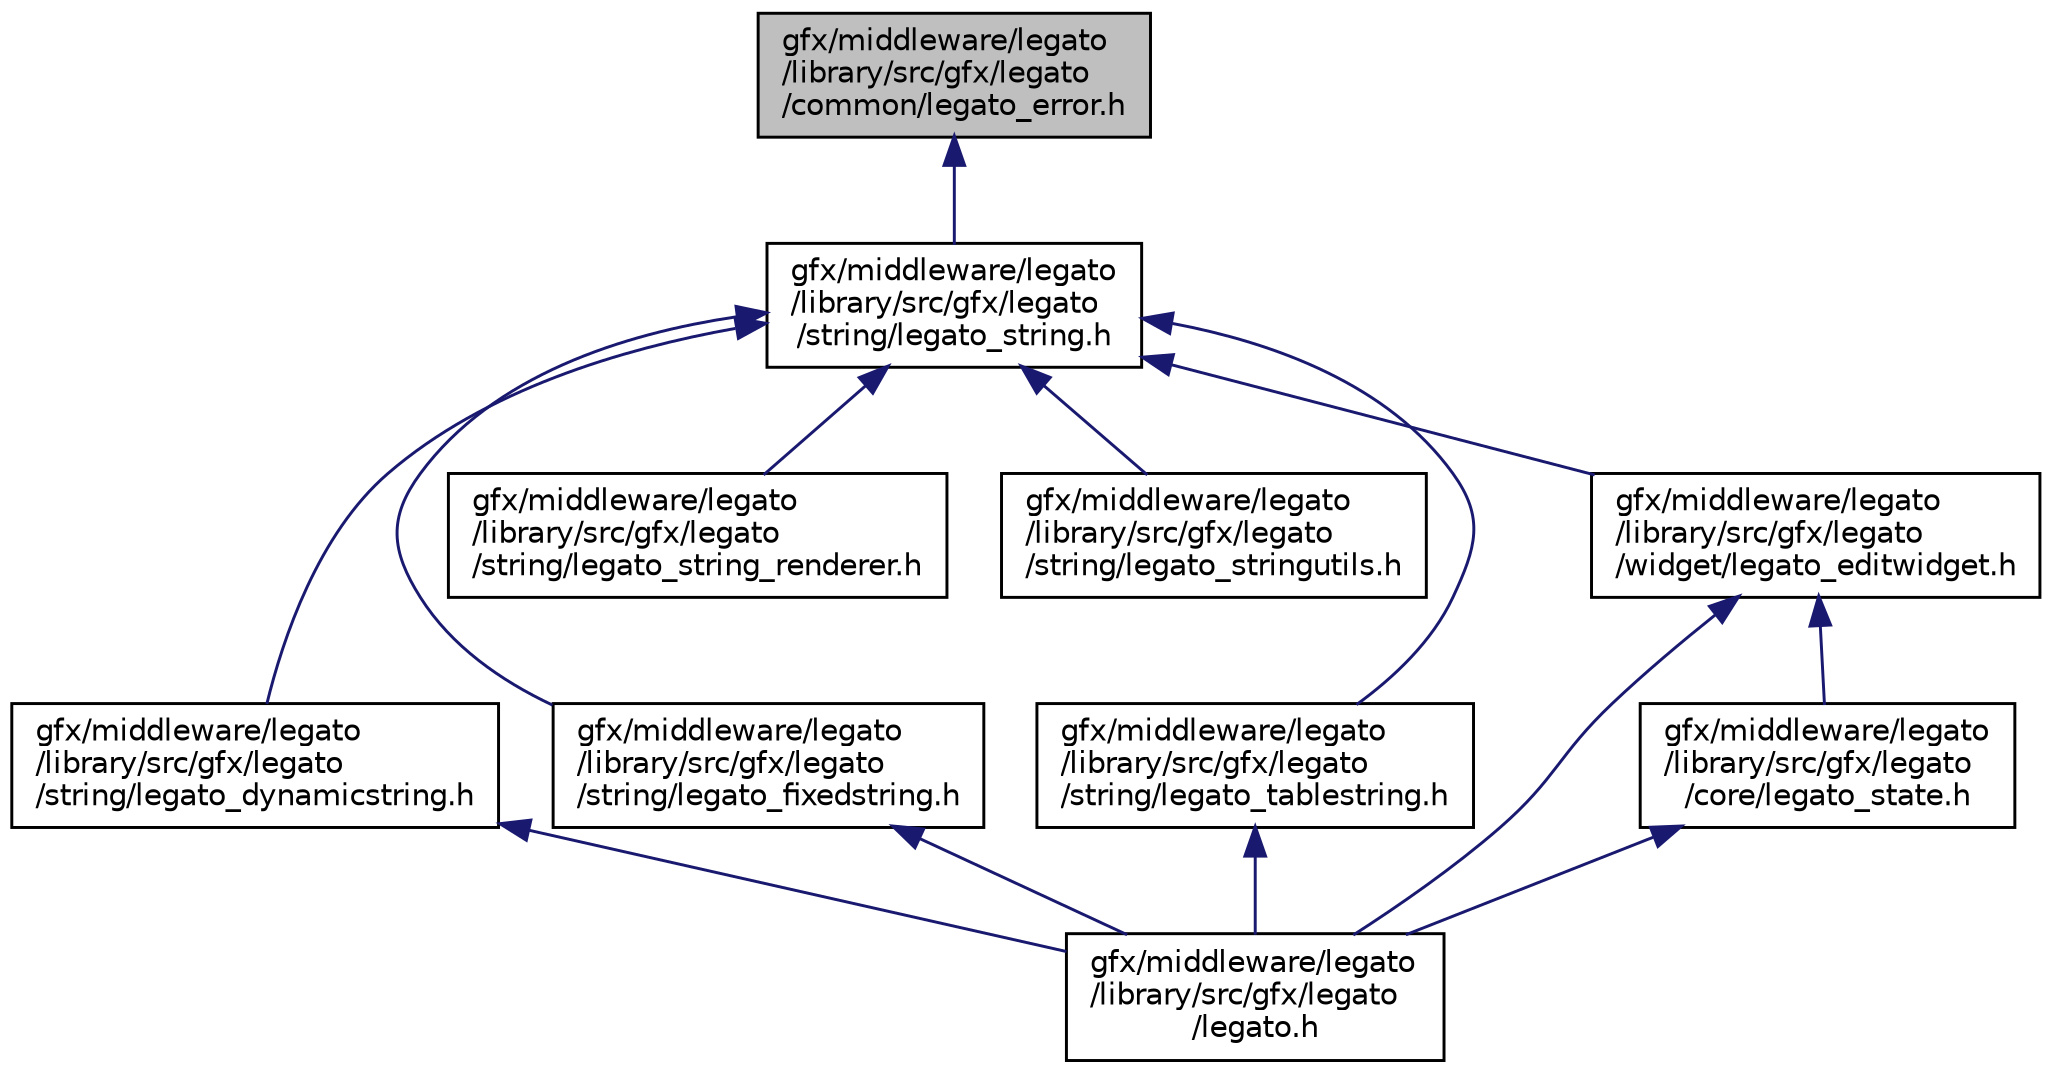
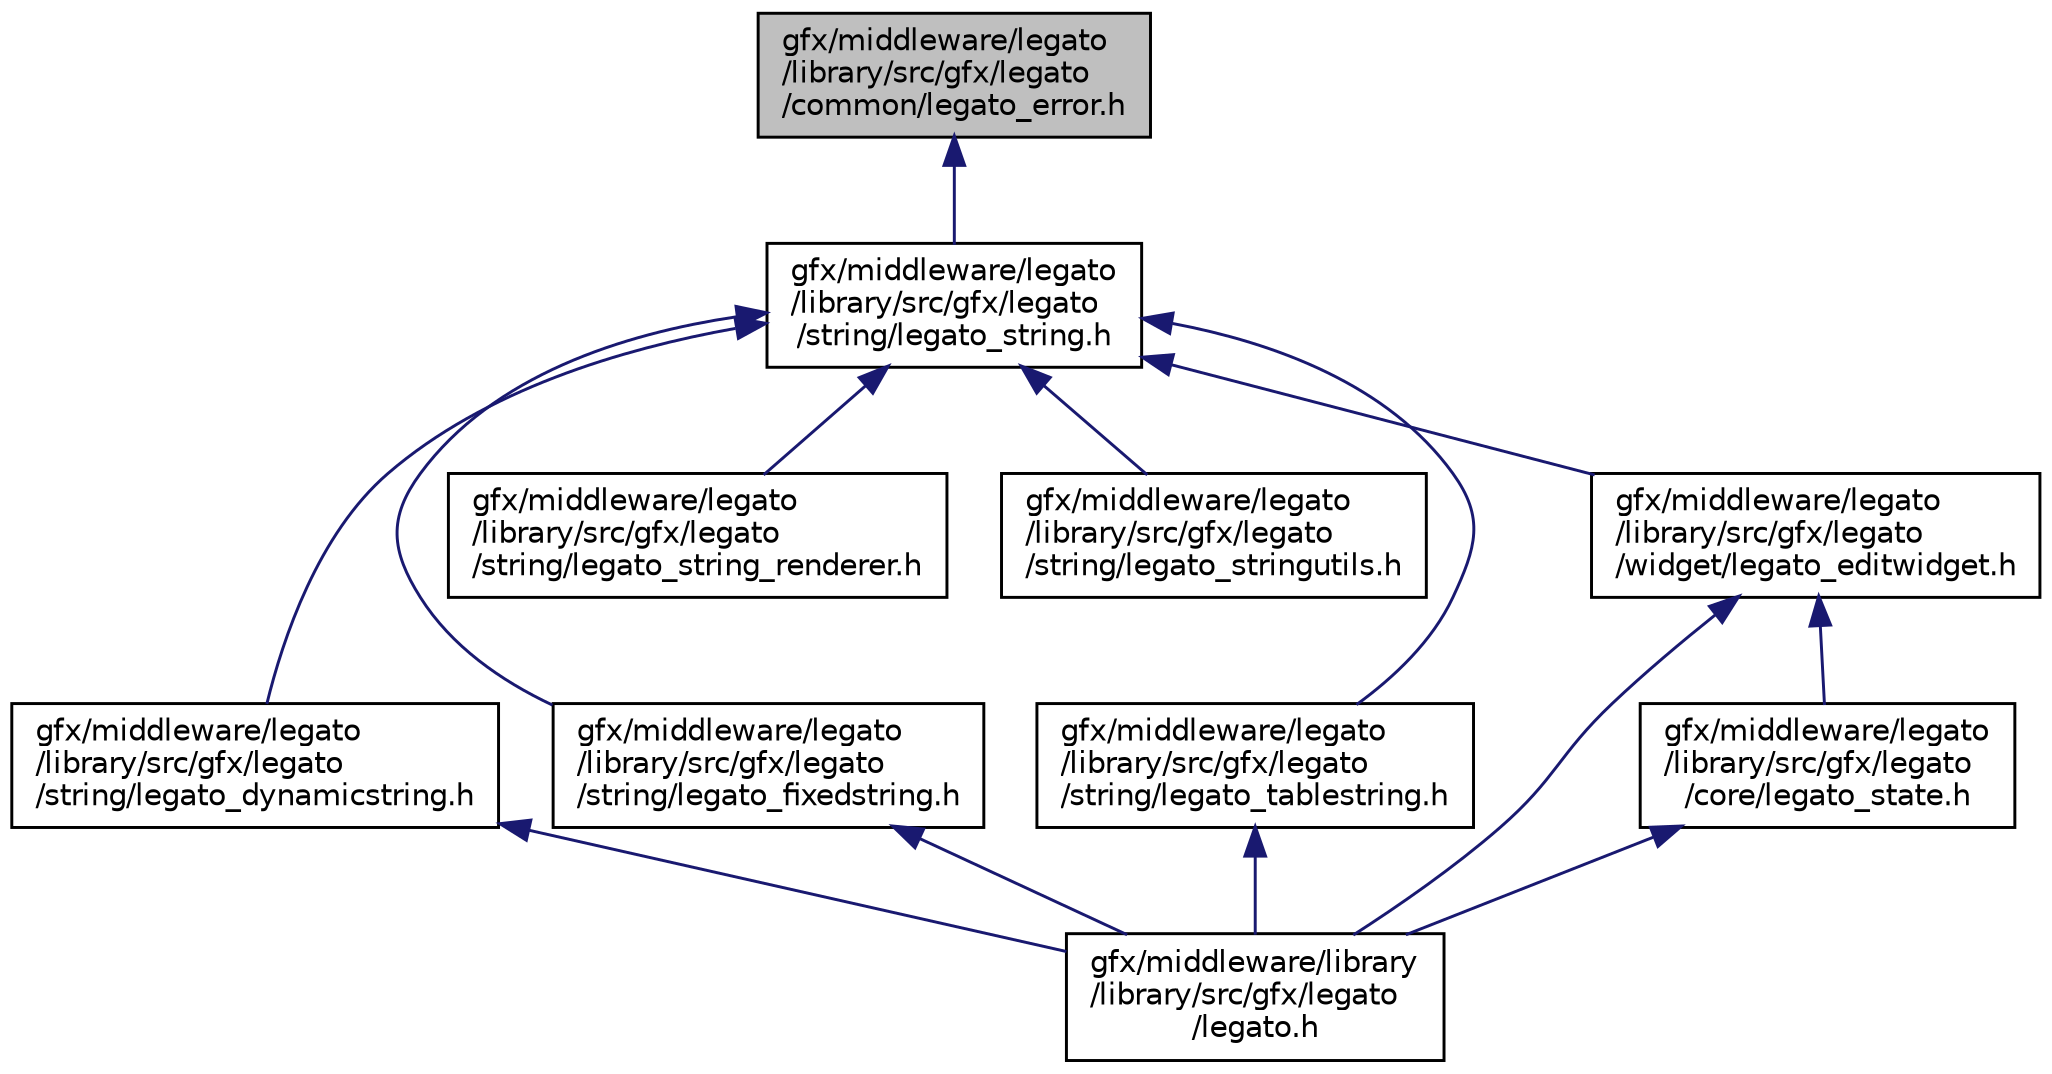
  digraph {
    node [color=black fillcolor=white fontname=Helvetica fontsize=10 shape=record style=filled]
    edge [color=midnightblue dir=back fontname=Helvetica fontsize=10 labelfontname=Helvetica labelfontsize=10 style=solid]
    n1 [fillcolor=grey75 fontcolor=black height=0.2 label="gfx/middleware/legato\l/library/src/gfx/legato\l/common/legato_error.h" width=0.4]
    n2 [height=0.2 label="gfx/middleware/legato\l/library/src/gfx/legato\l/string/legato_string.h" width=0.4]
    n3 [height=0.2 label="gfx/middleware/legato\l/library/src/gfx/legato\l/string/legato_dynamicstring.h" width=0.4]
    n4 [height=0.2 label="gfx/middleware/legato\l/library/src/gfx/legato\l/string/legato_fixedstring.h" width=0.4]
    n5 [height=0.2 label="gfx/middleware/legato\l/library/src/gfx/legato\l/string/legato_string_renderer.h" width=0.4]
    n6 [height=0.2 label="gfx/middleware/legato\l/library/src/gfx/legato\l/string/legato_stringutils.h" width=0.4]
    n7 [height=0.2 label="gfx/middleware/legato\l/library/src/gfx/legato\l/string/legato_tablestring.h" width=0.4]
    n8 [height=0.2 label="gfx/middleware/legato\l/library/src/gfx/legato\l/widget/legato_editwidget.h" width=0.4]
-   n9 [height=0.2 label="gfx/middleware/legato\l/library/src/gfx/legato\l/legato.h" width=0.4]
+   n9 [height=0.2 label="gfx/middleware/library\l/library/src/gfx/legato\l/legato.h" width=0.4]
    n10 [height=0.2 label="gfx/middleware/legato\l/library/src/gfx/legato\l/core/legato_state.h" width=0.4]
    n1 -> n2
    n2 -> n3
    n2 -> n4
    n2 -> n5
    n2 -> n6
    n2 -> n7
    n2 -> n8
    n3 -> n9
    n4 -> n9
    n7 -> n9
    n8 -> n9
    n8 -> n10
    n10 -> n9
  }
